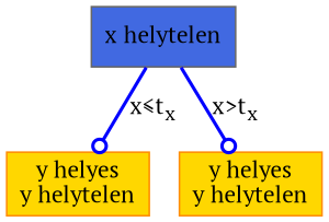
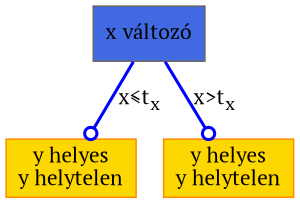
  digraph {
    rankdir=TD
    fontname="PT Serif"
    node [fillcolor=gold shape=rectangle style=filled color=darkorange fontname="PT Serif"]
    edge [color=blue style=bold arrowhead=odot fontname="PT Serif"]
-   n1 [fillcolor=royalblue label="x helytelen" color=gray40]
+   n1 [fillcolor=royalblue label="x változó" color=gray40]
    n2 [label="y helyes\ny helytelen"]
    n3 [label="y helyes\ny helytelen"]
    n1 -> n2 [label=<x&le;t<sub>x</sub>>]
    n1 -> n3 [label=<x&gt;t<sub>x</sub>>]
  }
